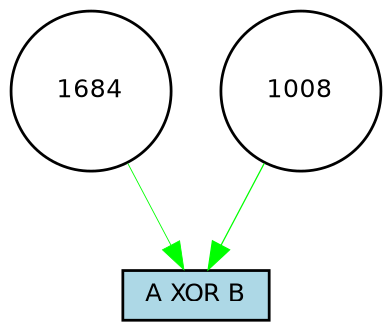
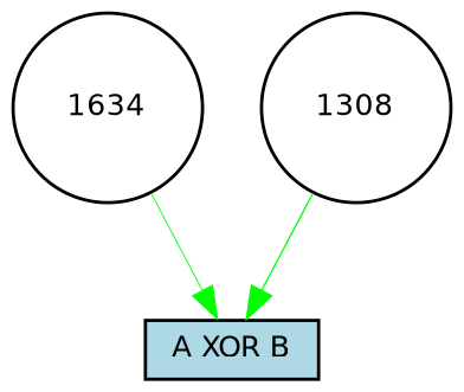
  digraph {
    fontname="DejaVu Sans"
    node [fillcolor=white fontname="DejaVu Sans" fontsize=9 shape=circle style=filled]
    edge [color=green fontname="DejaVu Sans" style=solid]
    "A XOR B" [fillcolor=lightblue height=0.2 shape=box width=0.2]
-   1684 [height=0.2 width=0.2]
-   1308 [height=0.2 width=0.2 label=1008]
+   1684 [height=0.2 width=0.2 label=1634]
+   1308 [height=0.2 width=0.2]
    1684 -> "A XOR B" [penwidth=0.3135911965043313]
    1308 -> "A XOR B" [penwidth=0.45368159020296783]
  }
